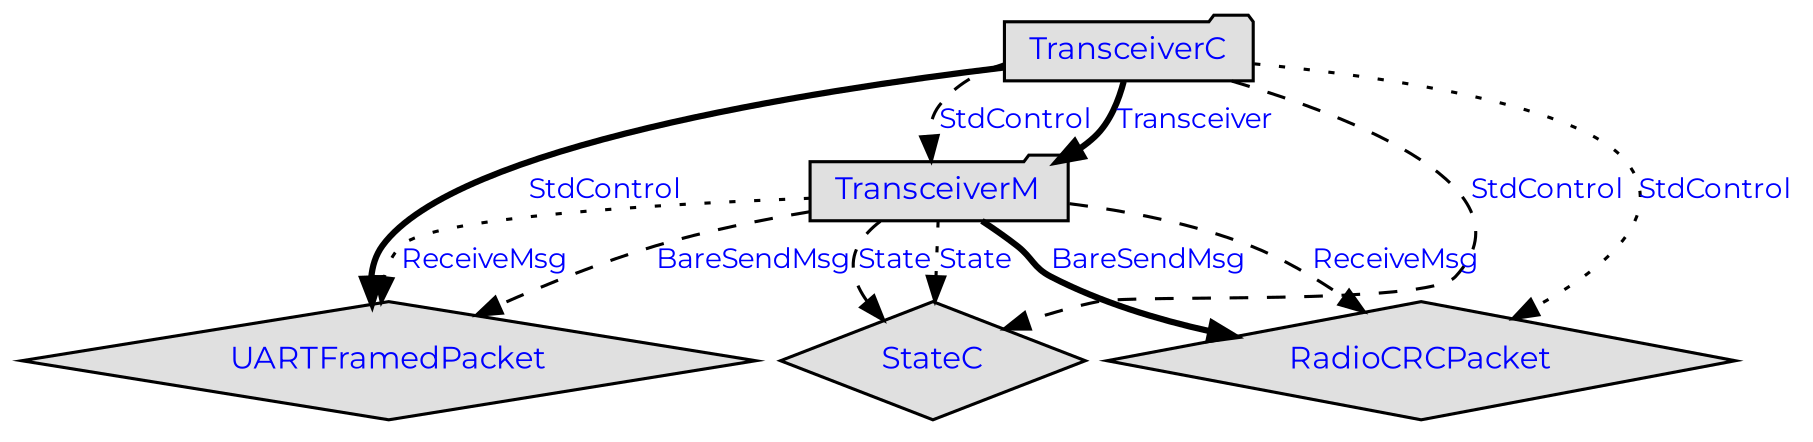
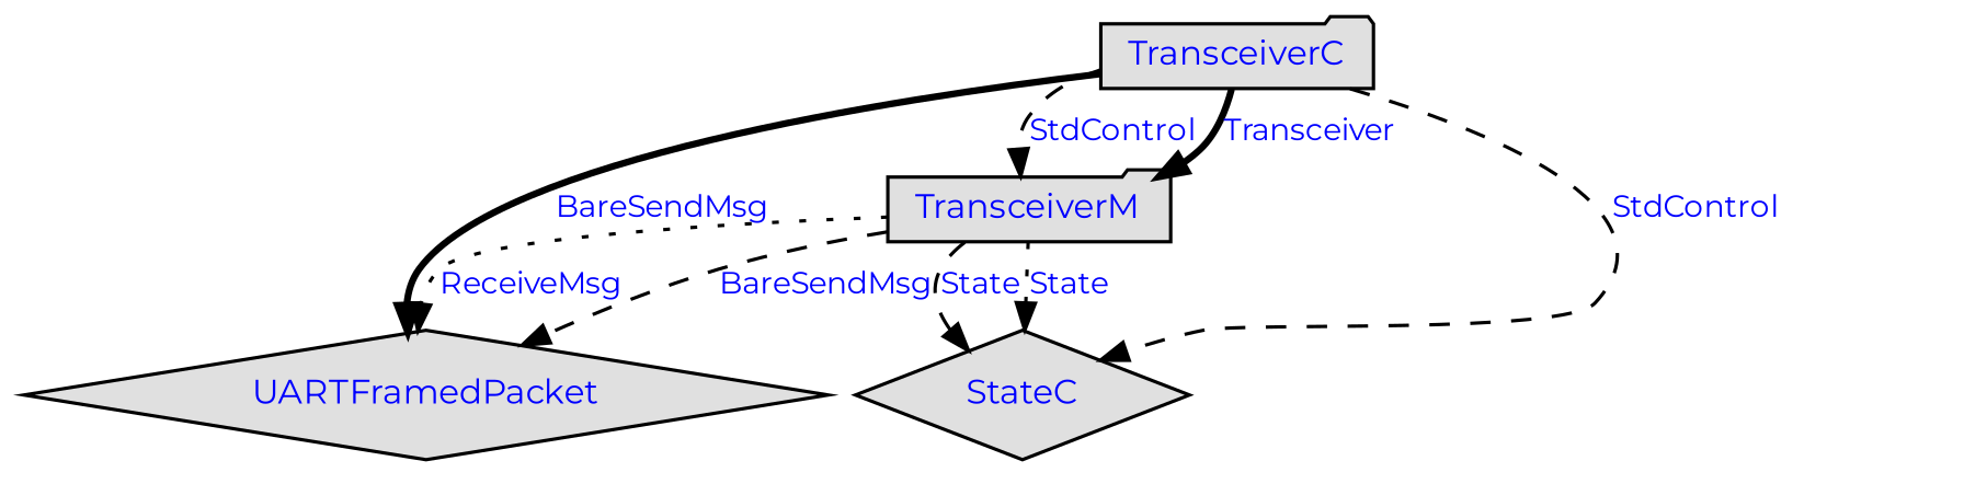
  digraph {
    fontname=Montserrat
    nodesep=0.1
    rankdir=TB
    ranksep=0.0005
    node [fillcolor="#e0e0e0" fontcolor=blue fontname=Montserrat fontsize=10 shape=diamond style=filled]
    edge [arrowsize=.8 fontcolor=blue fontname=Montserrat fontsize=9 style=dashed]
    TransceiverC [height=.1 shape=folder width=.1]
    TransceiverM [height=.1 shape=folder width=.1]
    UARTFramedPacket [height=.1 width=.1]
-   RadioCRCPacket [height=.1 width=.1]
    StateC [height=.1 width=.1]
    TransceiverC -> TransceiverM [label=Transceiver style=bold]
    TransceiverC -> TransceiverM [label=StdControl]
-   TransceiverC -> UARTFramedPacket [label=StdControl style=bold]
-   TransceiverC -> RadioCRCPacket [label=StdControl style=dotted]
+   TransceiverC -> UARTFramedPacket [label=BareSendMsg style=bold]
    TransceiverC -> StateC [label=StdControl]
    TransceiverM -> UARTFramedPacket [label=ReceiveMsg style=dotted]
    TransceiverM -> UARTFramedPacket [label=BareSendMsg]
-   TransceiverM -> RadioCRCPacket [label=ReceiveMsg]
-   TransceiverM -> RadioCRCPacket [label=BareSendMsg style=bold]
    TransceiverM -> StateC [label=State style=dotted]
    TransceiverM -> StateC [label=State]
  }
